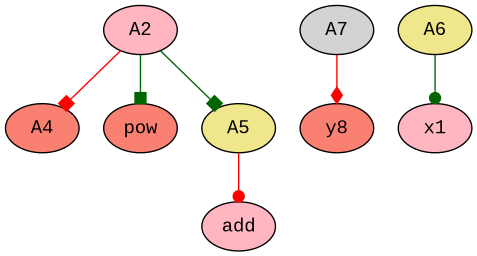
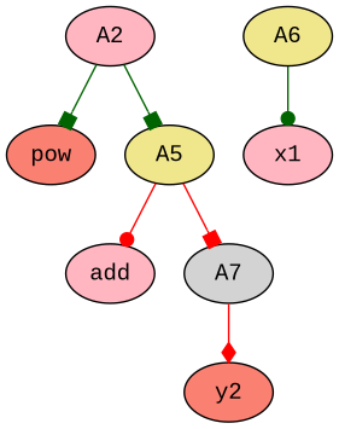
  digraph {
    fontname="Liberation Mono"
    ordering=in
    node [fillcolor=salmon fontname="Liberation Mono" style=filled texlbl="$\langle A \rangle$"]
    edge [arrowhead=box color=red fontname="Liberation Mono"]
-   A4
    A2 [fillcolor=lightpink]
    pow [texlbl=pow]
    A5 [fillcolor=khaki]
    add [fillcolor=lightpink texlbl="$-$"]
    A7 [fillcolor=lightgrey]
    A6 [fillcolor=khaki]
    x1 [fillcolor=lightpink texlbl="$x$"]
-   y2 [texlbl="$y$" label=y8]
-   A2 -> A4
+   y2 [texlbl="$y$"]
    A2 -> pow [color=darkgreen]
    A2 -> A5 [color=darkgreen]
    A5 -> add [arrowhead=dot]
+   A5 -> A7
    A7 -> y2 [arrowhead=diamond]
    A6 -> x1 [arrowhead=dot color=darkgreen]
  }
